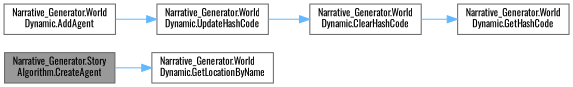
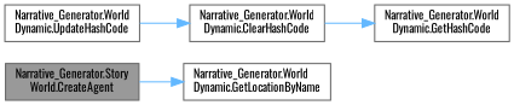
  digraph {
    fontname=Oswald
    rankdir=LR
    node [color=grey40 fillcolor=white fontname=Oswald fontsize=10 shape=box style=filled]
    edge [color=steelblue1 fontname=Oswald fontsize=10 labelfontname=Helvetica labelfontsize=10 style=solid]
-   n1 [color=gray40 fillcolor=grey60 fontcolor=black height=0.2 label="Narrative_Generator.Story\lAlgorithm.CreateAgent" width=0.4]
+   n1 [color=gray40 fillcolor=grey60 fontcolor=black height=0.2 label="Narrative_Generator.Story\lWorld.CreateAgent" width=0.4]
    n2 [height=0.2 label="Narrative_Generator.World\lDynamic.GetLocationByName" width=0.4]
-   n3 [height=0.2 label="Narrative_Generator.World\lDynamic.AddAgent" width=0.4]
    n4 [height=0.2 label="Narrative_Generator.World\lDynamic.UpdateHashCode" width=0.4]
    n5 [height=0.2 label="Narrative_Generator.World\lDynamic.ClearHashCode" width=0.4]
    n6 [height=0.2 label="Narrative_Generator.World\lDynamic.GetHashCode" width=0.4]
    n1 -> n2
-   n3 -> n4
    n4 -> n5
    n5 -> n6
  }
